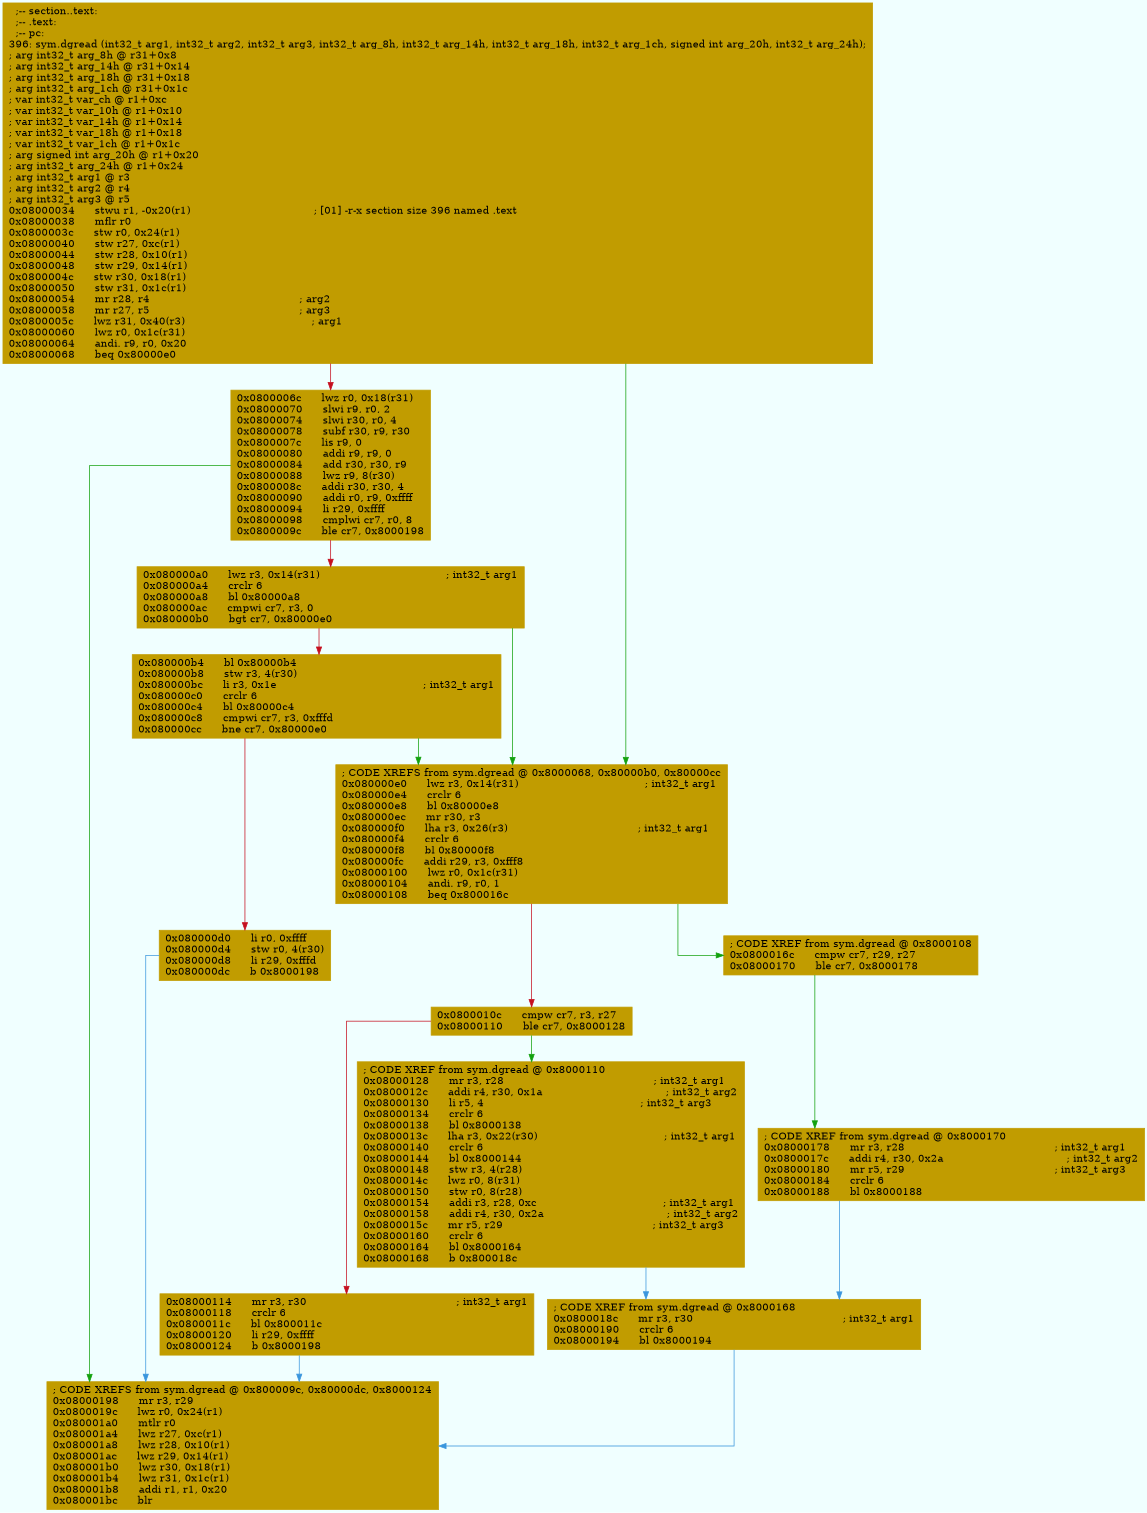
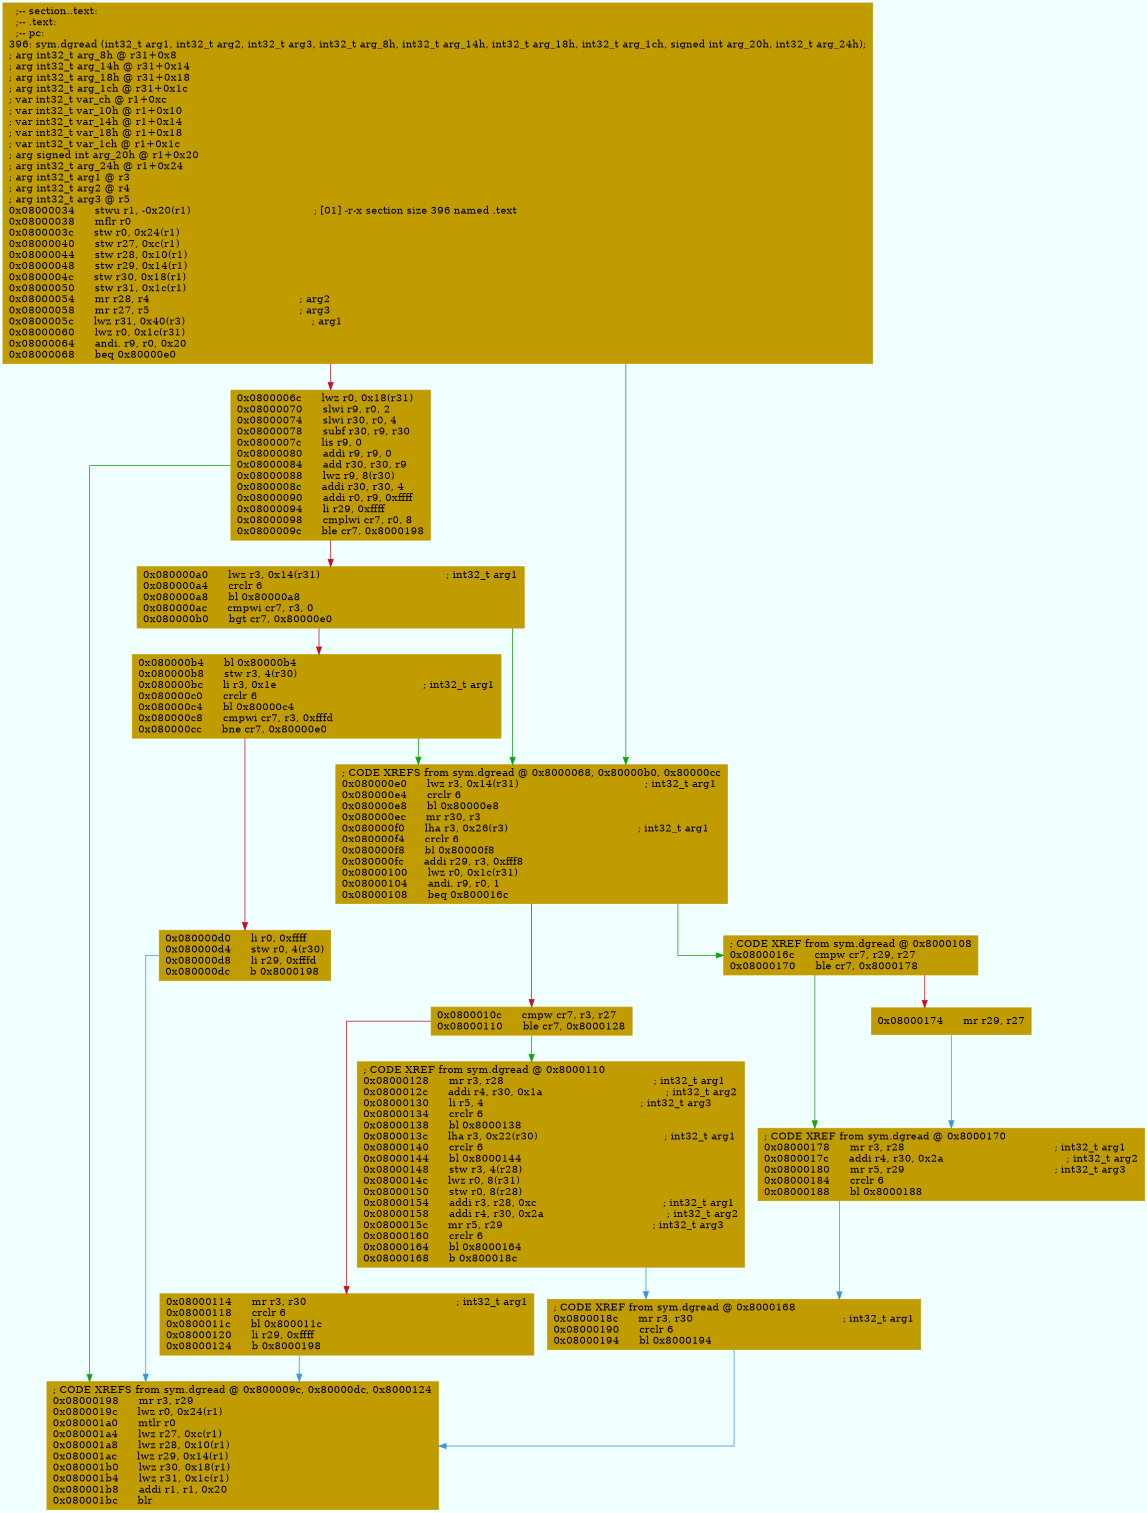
  digraph {
    bgcolor=azure
    fontname="DejaVu Serif"
    fontsize=8
    splines=ortho
    node [color="#c19c00" fillcolor="#c19c00" fontname="DejaVu Serif" shape=box style=filled]
    edge [arrowhead=normal color="#c50f1f" fontname="DejaVu Serif"]
    n1 [label="  ;-- section..text:\l  ;-- .text:\l  ;-- pc:\l396: sym.dgread (int32_t arg1, int32_t arg2, int32_t arg3, int32_t arg_8h, int32_t arg_14h, int32_t arg_18h, int32_t arg_1ch, signed int arg_20h, int32_t arg_24h);\l; arg int32_t arg_8h @ r31+0x8\l; arg int32_t arg_14h @ r31+0x14\l; arg int32_t arg_18h @ r31+0x18\l; arg int32_t arg_1ch @ r31+0x1c\l; var int32_t var_ch @ r1+0xc\l; var int32_t var_10h @ r1+0x10\l; var int32_t var_14h @ r1+0x14\l; var int32_t var_18h @ r1+0x18\l; var int32_t var_1ch @ r1+0x1c\l; arg signed int arg_20h @ r1+0x20\l; arg int32_t arg_24h @ r1+0x24\l; arg int32_t arg1 @ r3\l; arg int32_t arg2 @ r4\l; arg int32_t arg3 @ r5\l0x08000034      stwu r1, -0x20(r1)                                     ; [01] -r-x section size 396 named .text\l0x08000038      mflr r0\l0x0800003c      stw r0, 0x24(r1)\l0x08000040      stw r27, 0xc(r1)\l0x08000044      stw r28, 0x10(r1)\l0x08000048      stw r29, 0x14(r1)\l0x0800004c      stw r30, 0x18(r1)\l0x08000050      stw r31, 0x1c(r1)\l0x08000054      mr r28, r4                                             ; arg2\l0x08000058      mr r27, r5                                             ; arg3\l0x0800005c      lwz r31, 0x40(r3)                                      ; arg1\l0x08000060      lwz r0, 0x1c(r31)\l0x08000064      andi. r9, r0, 0x20\l0x08000068      beq 0x80000e0\l"]
    n2 [label="0x0800006c      lwz r0, 0x18(r31)\l0x08000070      slwi r9, r0, 2\l0x08000074      slwi r30, r0, 4\l0x08000078      subf r30, r9, r30\l0x0800007c      lis r9, 0\l0x08000080      addi r9, r9, 0\l0x08000084      add r30, r30, r9\l0x08000088      lwz r9, 8(r30)\l0x0800008c      addi r30, r30, 4\l0x08000090      addi r0, r9, 0xffff\l0x08000094      li r29, 0xffff\l0x08000098      cmplwi cr7, r0, 8\l0x0800009c      ble cr7, 0x8000198\l"]
    n3 [label="; CODE XREFS from sym.dgread @ 0x8000068, 0x80000b0, 0x80000cc\l0x080000e0      lwz r3, 0x14(r31)                                      ; int32_t arg1\l0x080000e4      crclr 6\l0x080000e8      bl 0x80000e8\l0x080000ec      mr r30, r3\l0x080000f0      lha r3, 0x26(r3)                                       ; int32_t arg1\l0x080000f4      crclr 6\l0x080000f8      bl 0x80000f8\l0x080000fc      addi r29, r3, 0xfff8\l0x08000100      lwz r0, 0x1c(r31)\l0x08000104      andi. r9, r0, 1\l0x08000108      beq 0x800016c\l"]
    n4 [label="0x080000a0      lwz r3, 0x14(r31)                                      ; int32_t arg1\l0x080000a4      crclr 6\l0x080000a8      bl 0x80000a8\l0x080000ac      cmpwi cr7, r3, 0\l0x080000b0      bgt cr7, 0x80000e0\l"]
    n5 [label="; CODE XREFS from sym.dgread @ 0x800009c, 0x80000dc, 0x8000124\l0x08000198      mr r3, r29\l0x0800019c      lwz r0, 0x24(r1)\l0x080001a0      mtlr r0\l0x080001a4      lwz r27, 0xc(r1)\l0x080001a8      lwz r28, 0x10(r1)\l0x080001ac      lwz r29, 0x14(r1)\l0x080001b0      lwz r30, 0x18(r1)\l0x080001b4      lwz r31, 0x1c(r1)\l0x080001b8      addi r1, r1, 0x20\l0x080001bc      blr\l"]
    n6 [label="0x080000b4      bl 0x80000b4\l0x080000b8      stw r3, 4(r30)\l0x080000bc      li r3, 0x1e                                            ; int32_t arg1\l0x080000c0      crclr 6\l0x080000c4      bl 0x80000c4\l0x080000c8      cmpwi cr7, r3, 0xfffd\l0x080000cc      bne cr7, 0x80000e0\l"]
    n7 [label="0x080000d0      li r0, 0xffff\l0x080000d4      stw r0, 4(r30)\l0x080000d8      li r29, 0xfffd\l0x080000dc      b 0x8000198\l"]
    n8 [label="0x0800010c      cmpw cr7, r3, r27\l0x08000110      ble cr7, 0x8000128\l"]
    n9 [label="; CODE XREF from sym.dgread @ 0x8000108\l0x0800016c      cmpw cr7, r29, r27\l0x08000170      ble cr7, 0x8000178\l"]
    n10 [label="0x08000114      mr r3, r30                                             ; int32_t arg1\l0x08000118      crclr 6\l0x0800011c      bl 0x800011c\l0x08000120      li r29, 0xffff\l0x08000124      b 0x8000198\l"]
    n11 [label="; CODE XREF from sym.dgread @ 0x8000110\l0x08000128      mr r3, r28                                             ; int32_t arg1\l0x0800012c      addi r4, r30, 0x1a                                     ; int32_t arg2\l0x08000130      li r5, 4                                               ; int32_t arg3\l0x08000134      crclr 6\l0x08000138      bl 0x8000138\l0x0800013c      lha r3, 0x22(r30)                                      ; int32_t arg1\l0x08000140      crclr 6\l0x08000144      bl 0x8000144\l0x08000148      stw r3, 4(r28)\l0x0800014c      lwz r0, 8(r31)\l0x08000150      stw r0, 8(r28)\l0x08000154      addi r3, r28, 0xc                                      ; int32_t arg1\l0x08000158      addi r4, r30, 0x2a                                     ; int32_t arg2\l0x0800015c      mr r5, r29                                             ; int32_t arg3\l0x08000160      crclr 6\l0x08000164      bl 0x8000164\l0x08000168      b 0x800018c\l"]
    n12 [label="; CODE XREF from sym.dgread @ 0x8000168\l0x0800018c      mr r3, r30                                             ; int32_t arg1\l0x08000190      crclr 6\l0x08000194      bl 0x8000194\l"]
+   n13 [label="0x08000174      mr r29, r27\l"]
    n14 [label="; CODE XREF from sym.dgread @ 0x8000170\l0x08000178      mr r3, r28                                             ; int32_t arg1\l0x0800017c      addi r4, r30, 0x2a                                     ; int32_t arg2\l0x08000180      mr r5, r29                                             ; int32_t arg3\l0x08000184      crclr 6\l0x08000188      bl 0x8000188\l"]
    n1 -> n2
    n1 -> n3 [color="#13a10e"]
    n2 -> n4
    n2 -> n5 [color="#13a10e"]
    n3 -> n8
    n3 -> n9 [color="#13a10e"]
    n4 -> n3 [color="#13a10e"]
    n4 -> n6
    n6 -> n3 [color="#13a10e"]
    n6 -> n7
    n7 -> n5 [color="#3a96dd"]
    n8 -> n10
    n8 -> n11 [color="#13a10e"]
+   n9 -> n13
    n9 -> n14 [color="#13a10e"]
    n10 -> n5 [color="#3a96dd"]
    n11 -> n12 [color="#3a96dd"]
    n12 -> n5 [color="#3a96dd"]
+   n13 -> n14 [color="#3a96dd"]
    n14 -> n12 [color="#3a96dd"]
  }
